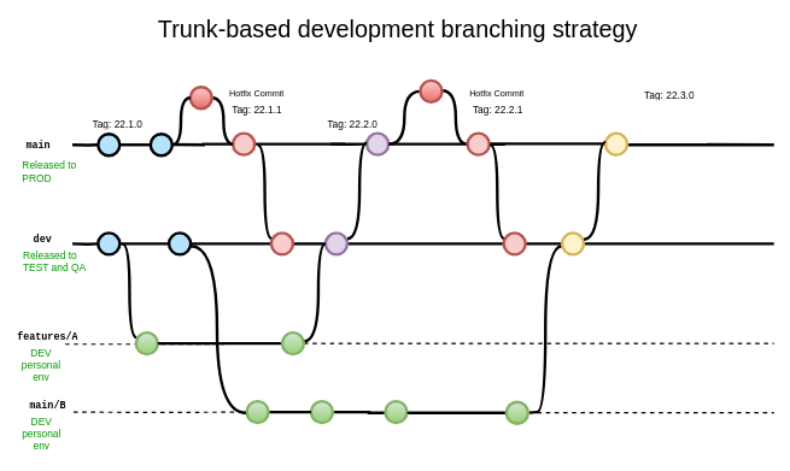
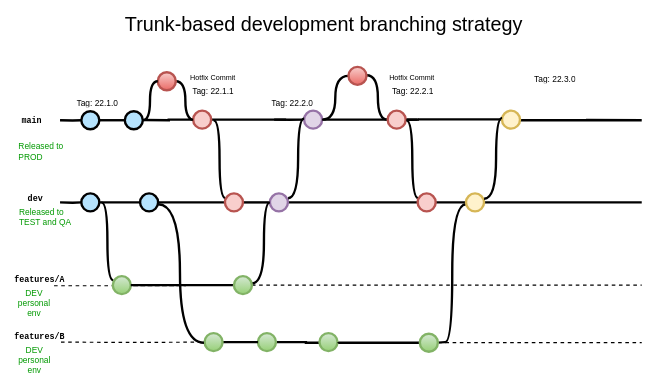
  <mxCell id="0" />
  <mxCell id="1" parent="0" />
- <mxCell id="2" value="Trunk-based development branching strategy" style="text;html=1;strokeColor=none;fillColor=none;align=center;verticalAlign=middle;whiteSpace=wrap;rounded=0;fontSize=33;fontColor=#000000;" parent="1" vertex="1"><mxGeometry x="154" y="20" width="790" height="40" as="geometry" /></mxCell>
+ <mxCell id="2" value="Trunk-based development branching strategy" style="text;html=1;strokeColor=none;fillColor=none;align=center;verticalAlign=middle;whiteSpace=wrap;rounded=0;fontSize=33;fontColor=#000000;" parent="1" vertex="1"><mxGeometry x="144" y="20" width="790" height="40" as="geometry" /></mxCell>
  <mxCell id="3" value="features/A" style="text;html=1;strokeColor=none;fillColor=none;align=center;verticalAlign=middle;whiteSpace=wrap;overflow=hidden;fontSize=14;fontStyle=1;fontFamily=Courier New;" parent="1" vertex="1"><mxGeometry x="20" y="455" width="90" height="20" as="geometry" /></mxCell>
  <mxCell id="4" value="" style="edgeStyle=orthogonalEdgeStyle;rounded=0;html=1;jettySize=auto;orthogonalLoop=1;strokeWidth=4;endArrow=none;endFill=0;startArrow=none;" parent="1" source="45" edge="1"><mxGeometry x="154.5" y="200" as="geometry"><mxPoint x="99" y="200" as="sourcePoint" /><mxPoint x="213.5" y="200" as="targetPoint" /></mxGeometry></mxCell>
  <mxCell id="5" value="main" style="text;html=1;strokeColor=none;fillColor=none;align=center;verticalAlign=middle;whiteSpace=wrap;overflow=hidden;fontSize=14;fontStyle=1;fontFamily=Courier New;" parent="1" vertex="1"><mxGeometry x="27" y="190" width="50" height="20" as="geometry" /></mxCell>
- <mxCell id="6" value="Released to PROD" style="text;html=1;strokeColor=none;fillColor=none;align=left;verticalAlign=middle;whiteSpace=wrap;overflow=hidden;fontSize=14;fontStyle=0;fontColor=#009900;" parent="1" vertex="1"><mxGeometry x="28.06" y="214" width="80.94" height="46" as="geometry" /></mxCell>
+ <mxCell id="6" value="Released to PROD" style="text;html=1;strokeColor=none;fillColor=none;align=left;verticalAlign=middle;whiteSpace=wrap;overflow=hidden;fontSize=14;fontStyle=0;fontColor=#009900;" parent="1" vertex="1"><mxGeometry x="28.06" y="229" width="80.94" height="46" as="geometry" /></mxCell>
  <mxCell id="7" value="" style="edgeStyle=orthogonalEdgeStyle;rounded=0;html=1;jettySize=auto;orthogonalLoop=1;plain-blue;endArrow=none;endFill=0;strokeWidth=4;strokeColor=#000000;startArrow=none;exitX=1;exitY=0.5;exitDx=0;exitDy=0;exitPerimeter=0;" parent="1" source="38" edge="1"><mxGeometry x="204.12" y="199" as="geometry"><mxPoint x="476" y="199" as="targetPoint" /></mxGeometry></mxCell>
  <mxCell id="8" value="" style="edgeStyle=orthogonalEdgeStyle;curved=1;rounded=0;orthogonalLoop=1;jettySize=auto;html=1;endArrow=none;endFill=0;strokeWidth=4;fontFamily=Courier New;fontSize=16;" parent="1" target="11" edge="1"><mxGeometry relative="1" as="geometry"><mxPoint x="456" y="199" as="sourcePoint" /></mxGeometry></mxCell>
  <mxCell id="9" value="" style="edgeStyle=orthogonalEdgeStyle;curved=1;rounded=0;orthogonalLoop=1;jettySize=auto;html=1;endArrow=none;endFill=0;strokeWidth=4;fontFamily=Courier New;fontSize=16;startArrow=none;" parent="1" source="20" edge="1"><mxGeometry relative="1" as="geometry"><mxPoint x="696" y="199" as="targetPoint" /></mxGeometry></mxCell>
  <mxCell id="10" value="" style="edgeStyle=orthogonalEdgeStyle;curved=1;rounded=0;orthogonalLoop=1;jettySize=auto;html=1;endArrow=none;endFill=0;strokeWidth=4;fontFamily=Courier New;fontSize=16;entryX=0;entryY=0.5;entryDx=0;entryDy=0;entryPerimeter=0;" parent="1" source="11" target="15" edge="1"><mxGeometry relative="1" as="geometry"><mxPoint x="578.12" y="294" as="targetPoint" /></mxGeometry></mxCell>
  <mxCell id="11" value="" style="verticalLabelPosition=bottom;verticalAlign=top;html=1;strokeWidth=4;shape=mxgraph.flowchart.on-page_reference;strokeColor=#9673a6;fillColor=#e1d5e7;" parent="1" vertex="1"><mxGeometry x="506" y="184" width="30" height="30" as="geometry" /></mxCell>
  <mxCell id="12" value="" style="edgeStyle=orthogonalEdgeStyle;curved=1;rounded=0;orthogonalLoop=1;jettySize=auto;html=1;endArrow=none;endFill=0;strokeWidth=4;fontFamily=Courier New;fontSize=16;" parent="1" target="20" edge="1"><mxGeometry relative="1" as="geometry"><mxPoint x="697.62" y="199" as="sourcePoint" /></mxGeometry></mxCell>
  <mxCell id="13" value="Tag: 22.1.0" style="text;html=1;strokeColor=none;fillColor=none;align=center;verticalAlign=middle;whiteSpace=wrap;overflow=hidden;fontSize=14;" parent="1" vertex="1"><mxGeometry x="116" y="160" width="91" height="20" as="geometry" /></mxCell>
  <mxCell id="14" value="" style="edgeStyle=orthogonalEdgeStyle;curved=1;rounded=0;orthogonalLoop=1;jettySize=auto;html=1;endArrow=none;endFill=0;strokeWidth=4;fontFamily=Courier New;fontSize=16;entryX=0;entryY=0.5;entryDx=0;entryDy=0;entryPerimeter=0;" parent="1" source="15" target="20" edge="1"><mxGeometry relative="1" as="geometry"><mxPoint x="790.87" y="279" as="targetPoint" /><Array as="points"><mxPoint x="629" y="125" /><mxPoint x="629" y="199" /></Array></mxGeometry></mxCell>
  <mxCell id="15" value="" style="verticalLabelPosition=bottom;verticalAlign=top;html=1;strokeWidth=4;shape=mxgraph.flowchart.on-page_reference;plain-blue;gradientColor=#EA6B66;strokeColor=#B85450;fillColor=#F8CECC;" parent="1" vertex="1"><mxGeometry x="580" y="111" width="30" height="30" as="geometry" /></mxCell>
  <mxCell id="16" value="Hotfix Commit" style="text;html=1;strokeColor=none;fillColor=none;align=center;verticalAlign=middle;whiteSpace=wrap;overflow=hidden;" parent="1" vertex="1"><mxGeometry x="646.37" y="115" width="80" height="30" as="geometry" /></mxCell>
  <mxCell id="17" value="Tag: 22.2.1" style="text;html=1;strokeColor=none;fillColor=none;align=center;verticalAlign=middle;whiteSpace=wrap;overflow=hidden;fontSize=14;" parent="1" vertex="1"><mxGeometry x="646.37" y="141" width="82.63" height="20" as="geometry" /></mxCell>
  <mxCell id="18" value="Hotfix Commit" style="text;html=1;strokeColor=none;fillColor=none;align=center;verticalAlign=middle;whiteSpace=wrap;overflow=hidden;" parent="1" vertex="1"><mxGeometry x="314" y="114" width="80" height="31" as="geometry" /></mxCell>
  <mxCell id="19" value="" style="edgeStyle=orthogonalEdgeStyle;curved=1;rounded=0;orthogonalLoop=1;jettySize=auto;html=1;endArrow=none;endFill=0;strokeWidth=4;fontFamily=Courier New;fontSize=16;" parent="1" source="11" target="20" edge="1"><mxGeometry relative="1" as="geometry"><mxPoint x="536" y="199" as="sourcePoint" /><mxPoint x="696" y="199" as="targetPoint" /></mxGeometry></mxCell>
  <mxCell id="20" value="" style="verticalLabelPosition=bottom;verticalAlign=top;html=1;strokeWidth=4;shape=mxgraph.flowchart.on-page_reference;strokeColor=#b85450;fillColor=#f8cecc;" parent="1" vertex="1"><mxGeometry x="645.37" y="184" width="30" height="30" as="geometry" /></mxCell>
  <mxCell id="21" value="Tag: 22.1.1" style="text;html=1;strokeColor=none;fillColor=none;align=center;verticalAlign=middle;whiteSpace=wrap;overflow=hidden;fontSize=14;" parent="1" vertex="1"><mxGeometry x="308.5" y="141" width="91" height="20" as="geometry" /></mxCell>
  <mxCell id="22" value="" style="edgeStyle=orthogonalEdgeStyle;rounded=0;html=1;jettySize=auto;orthogonalLoop=1;plain-blue;endArrow=none;endFill=0;strokeWidth=4;strokeColor=#000000;startArrow=none;" parent="1" edge="1"><mxGeometry x="564.24" y="198.5" as="geometry"><mxPoint x="696.12" y="198.5" as="sourcePoint" /><mxPoint x="836.12" y="198.5" as="targetPoint" /></mxGeometry></mxCell>
  <mxCell id="23" value="" style="edgeStyle=orthogonalEdgeStyle;rounded=0;html=1;jettySize=auto;orthogonalLoop=1;plain-blue;endArrow=none;endFill=0;strokeWidth=4;strokeColor=#000000;startArrow=none;" parent="1" source="42" edge="1"><mxGeometry x="704.24" y="199.5" as="geometry"><mxPoint x="836.12" y="199.5" as="sourcePoint" /><mxPoint x="976.12" y="199.5" as="targetPoint" /><Array as="points"><mxPoint x="1069" y="200" /><mxPoint x="1069" y="200" /></Array></mxGeometry></mxCell>
  <mxCell id="24" value="" style="edgeStyle=orthogonalEdgeStyle;curved=1;rounded=0;orthogonalLoop=1;jettySize=auto;html=1;endArrow=none;endFill=0;strokeWidth=4;fontFamily=Courier New;fontSize=16;entryX=0;entryY=0.5;entryDx=0;entryDy=0;entryPerimeter=0;startArrow=none;" parent="1" source="28" edge="1"><mxGeometry relative="1" as="geometry"><mxPoint x="323.87" y="200" as="targetPoint" /><mxPoint x="284.5" y="266" as="sourcePoint" /><Array as="points"><mxPoint x="308" y="200" /></Array></mxGeometry></mxCell>
  <mxCell id="25" value="" style="edgeStyle=orthogonalEdgeStyle;rounded=0;html=1;jettySize=auto;orthogonalLoop=1;plain-blue;endArrow=none;endFill=0;strokeWidth=4;strokeColor=#000000;startArrow=none;" parent="1" source="32" edge="1"><mxGeometry x="-13.88" y="337" as="geometry"><mxPoint x="1069" y="337" as="targetPoint" /><mxPoint x="99" y="337" as="sourcePoint" /></mxGeometry></mxCell>
  <mxCell id="26" value="dev" style="text;html=1;strokeColor=none;fillColor=none;align=center;verticalAlign=middle;whiteSpace=wrap;overflow=hidden;fontSize=14;fontStyle=1;fontFamily=Courier New;" parent="1" vertex="1"><mxGeometry x="27" y="320" width="62" height="20" as="geometry" /></mxCell>
  <mxCell id="27" value="Released to TEST and QA" style="text;html=1;strokeColor=none;fillColor=none;align=left;verticalAlign=middle;whiteSpace=wrap;overflow=hidden;fontSize=14;fontStyle=0;fontColor=#009900;" parent="1" vertex="1"><mxGeometry x="29.06" y="341" width="102" height="39" as="geometry" /></mxCell>
  <mxCell id="28" value="" style="verticalLabelPosition=bottom;verticalAlign=top;html=1;strokeWidth=4;shape=mxgraph.flowchart.on-page_reference;plain-blue;gradientColor=#EA6B66;strokeColor=#B85450;fillColor=#F8CECC;" parent="1" vertex="1"><mxGeometry x="262" y="120" width="30" height="30" as="geometry" /></mxCell>
  <mxCell id="29" value="" style="edgeStyle=orthogonalEdgeStyle;rounded=0;html=1;jettySize=auto;orthogonalLoop=1;plain-blue;endArrow=none;endFill=0;strokeWidth=4;strokeColor=#000000;startArrow=none;" parent="1" target="30" edge="1"><mxGeometry x="-13.88" y="337" as="geometry"><mxPoint x="1069" y="337" as="targetPoint" /><mxPoint x="99" y="337" as="sourcePoint" /></mxGeometry></mxCell>
  <mxCell id="30" value="" style="verticalLabelPosition=bottom;verticalAlign=top;html=1;strokeWidth=4;shape=mxgraph.flowchart.on-page_reference;plain-blue;gradientColor=none;fillColor=#B5E3Fe;strokeColor=#000000;" parent="1" vertex="1"><mxGeometry x="134.5" y="322" width="30" height="30" as="geometry" /></mxCell>
  <mxCell id="31" value="" style="edgeStyle=orthogonalEdgeStyle;rounded=0;html=1;jettySize=auto;orthogonalLoop=1;plain-blue;endArrow=none;endFill=0;strokeWidth=4;strokeColor=#000000;startArrow=none;" parent="1" source="37" target="32" edge="1"><mxGeometry x="-13.88" y="337" as="geometry"><mxPoint x="1069" y="337" as="targetPoint" /><mxPoint x="194.5" y="337" as="sourcePoint" /></mxGeometry></mxCell>
  <mxCell id="32" value="" style="verticalLabelPosition=bottom;verticalAlign=top;html=1;strokeWidth=4;shape=mxgraph.flowchart.on-page_reference;strokeColor=#9673a6;fillColor=#e1d5e7;" parent="1" vertex="1"><mxGeometry x="449" y="322" width="30" height="30" as="geometry" /></mxCell>
  <mxCell id="33" style="edgeStyle=orthogonalEdgeStyle;curved=1;rounded=0;html=1;entryX=0;entryY=0.5;entryPerimeter=0;endArrow=none;endFill=0;jettySize=auto;orthogonalLoop=1;strokeWidth=4;fontSize=15;entryDx=0;entryDy=0;exitX=1;exitY=0.5;exitDx=0;exitDy=0;exitPerimeter=0;" parent="1" edge="1"><mxGeometry relative="1" as="geometry"><mxPoint x="449" y="337" as="targetPoint" /><Array as="points"><mxPoint x="439" y="472" /><mxPoint x="439" y="337" /></Array><mxPoint x="419" y="472" as="sourcePoint" /></mxGeometry></mxCell>
  <mxCell id="34" style="edgeStyle=orthogonalEdgeStyle;curved=1;rounded=0;html=1;entryX=0;entryY=0.5;entryPerimeter=0;endArrow=none;endFill=0;jettySize=auto;orthogonalLoop=1;strokeWidth=4;fontSize=15;entryDx=0;entryDy=0;" parent="1" edge="1"><mxGeometry relative="1" as="geometry"><mxPoint x="168" y="337" as="targetPoint" /><Array as="points"><mxPoint x="178" y="337" /></Array><mxPoint x="188" y="467" as="sourcePoint" /></mxGeometry></mxCell>
  <mxCell id="35" style="edgeStyle=orthogonalEdgeStyle;curved=1;rounded=0;html=1;entryX=0;entryY=0.5;entryPerimeter=0;endArrow=none;endFill=0;jettySize=auto;orthogonalLoop=1;strokeWidth=4;fontSize=15;entryDx=0;entryDy=0;" parent="1" edge="1"><mxGeometry relative="1" as="geometry"><mxPoint x="355" y="200" as="targetPoint" /><Array as="points"><mxPoint x="365" y="200" /></Array><mxPoint x="375" y="330" as="sourcePoint" /></mxGeometry></mxCell>
  <mxCell id="36" value="" style="edgeStyle=orthogonalEdgeStyle;rounded=0;html=1;jettySize=auto;orthogonalLoop=1;plain-blue;endArrow=none;endFill=0;strokeWidth=4;strokeColor=#000000;startArrow=none;" parent="1" source="30" target="37" edge="1"><mxGeometry x="-13.88" y="337" as="geometry"><mxPoint x="449" y="337" as="targetPoint" /><mxPoint x="194.5" y="337" as="sourcePoint" /></mxGeometry></mxCell>
  <mxCell id="37" value="" style="verticalLabelPosition=bottom;verticalAlign=top;html=1;strokeWidth=4;shape=mxgraph.flowchart.on-page_reference;strokeColor=#b85450;fillColor=#f8cecc;" parent="1" vertex="1"><mxGeometry x="374" y="322" width="30" height="30" as="geometry" /></mxCell>
  <mxCell id="38" value="" style="verticalLabelPosition=bottom;verticalAlign=top;html=1;strokeWidth=4;shape=mxgraph.flowchart.on-page_reference;fillColor=#f8cecc;strokeColor=#b85450;" parent="1" vertex="1"><mxGeometry x="321" y="184" width="30" height="30" as="geometry" /></mxCell>
  <mxCell id="39" style="edgeStyle=orthogonalEdgeStyle;curved=1;rounded=0;html=1;entryX=0;entryY=0.5;entryPerimeter=0;endArrow=none;endFill=0;jettySize=auto;orthogonalLoop=1;strokeWidth=4;fontSize=15;entryDx=0;entryDy=0;exitX=0.75;exitY=0;exitDx=0;exitDy=0;" parent="1" edge="1"><mxGeometry relative="1" as="geometry"><mxPoint x="506" y="197" as="targetPoint" /><Array as="points"><mxPoint x="496" y="330" /><mxPoint x="496" y="197" /></Array><mxPoint x="479.25" y="330" as="sourcePoint" /></mxGeometry></mxCell>
  <mxCell id="40" style="edgeStyle=orthogonalEdgeStyle;curved=1;rounded=0;html=1;endArrow=none;endFill=0;jettySize=auto;orthogonalLoop=1;strokeWidth=4;fontSize=15;exitX=1;exitY=0.5;exitDx=0;exitDy=0;exitPerimeter=0;" parent="1" edge="1" source="66"><mxGeometry relative="1" as="geometry"><mxPoint x="776" y="340" as="targetPoint" /><Array as="points"><mxPoint x="729" y="570" /><mxPoint x="753" y="570" /><mxPoint x="753" y="340" /></Array><mxPoint x="729" y="560" as="sourcePoint" /></mxGeometry></mxCell>
  <mxCell id="41" value="" style="verticalLabelPosition=bottom;verticalAlign=top;html=1;strokeWidth=4;shape=mxgraph.flowchart.on-page_reference;strokeColor=#d6b656;fillColor=#fff2cc;" parent="1" vertex="1"><mxGeometry x="776" y="322" width="30" height="30" as="geometry" /></mxCell>
  <mxCell id="42" value="" style="verticalLabelPosition=bottom;verticalAlign=top;html=1;strokeWidth=4;shape=mxgraph.flowchart.on-page_reference;fillColor=#fff2cc;strokeColor=#d6b656;" parent="1" vertex="1"><mxGeometry x="836" y="184" width="30" height="30" as="geometry" /></mxCell>
  <mxCell id="43" style="edgeStyle=orthogonalEdgeStyle;curved=1;rounded=0;html=1;entryX=0;entryY=0.5;entryPerimeter=0;endArrow=none;endFill=0;jettySize=auto;orthogonalLoop=1;strokeWidth=4;fontSize=15;entryDx=0;entryDy=0;exitX=1;exitY=0.5;exitDx=0;exitDy=0;exitPerimeter=0;" parent="1" edge="1"><mxGeometry relative="1" as="geometry"><mxPoint x="836.12" y="196" as="targetPoint" /><Array as="points"><mxPoint x="826.12" y="331" /><mxPoint x="826.12" y="196" /></Array><mxPoint x="806.12" y="331" as="sourcePoint" /></mxGeometry></mxCell>
  <mxCell id="44" value="" style="edgeStyle=orthogonalEdgeStyle;rounded=0;html=1;jettySize=auto;orthogonalLoop=1;strokeWidth=4;endArrow=none;endFill=0;" parent="1" target="45" edge="1"><mxGeometry x="154.5" y="200" as="geometry"><mxPoint x="99" y="200" as="sourcePoint" /><mxPoint x="213.5" y="200" as="targetPoint" /></mxGeometry></mxCell>
  <mxCell id="45" value="" style="verticalLabelPosition=bottom;verticalAlign=top;html=1;strokeWidth=4;shape=mxgraph.flowchart.on-page_reference;plain-blue;gradientColor=none;fillColor=#B5E3Fe;strokeColor=#000000;" parent="1" vertex="1"><mxGeometry x="134.5" y="185" width="30" height="30" as="geometry" /></mxCell>
  <mxCell id="46" value="" style="edgeStyle=orthogonalEdgeStyle;rounded=0;orthogonalLoop=1;jettySize=auto;html=1;endArrow=none;endFill=0;" parent="1" source="47" target="45" edge="1"><mxGeometry relative="1" as="geometry" /></mxCell>
  <mxCell id="47" value="" style="verticalLabelPosition=bottom;verticalAlign=top;html=1;strokeWidth=4;shape=mxgraph.flowchart.on-page_reference;plain-blue;gradientColor=none;fillColor=#B5E3Fe;strokeColor=#000000;" parent="1" vertex="1"><mxGeometry x="207" y="185" width="30" height="30" as="geometry" /></mxCell>
  <mxCell id="48" value="" style="edgeStyle=orthogonalEdgeStyle;curved=1;rounded=0;orthogonalLoop=1;jettySize=auto;html=1;endArrow=none;endFill=0;strokeWidth=4;fontFamily=Courier New;fontSize=16;entryX=0;entryY=0.5;entryDx=0;entryDy=0;entryPerimeter=0;" parent="1" edge="1"><mxGeometry relative="1" as="geometry"><mxPoint x="262" y="135" as="targetPoint" /><mxPoint x="237" y="200" as="sourcePoint" /><Array as="points"><mxPoint x="249" y="200" /><mxPoint x="249" y="135" /></Array></mxGeometry></mxCell>
  <mxCell id="49" value="" style="edgeStyle=orthogonalEdgeStyle;rounded=0;html=1;jettySize=auto;orthogonalLoop=1;plain-blue;endArrow=none;endFill=0;strokeWidth=4;strokeColor=#000000;startArrow=none;entryX=0;entryY=0.5;entryDx=0;entryDy=0;entryPerimeter=0;" parent="1" target="38" edge="1"><mxGeometry x="67.74" y="199.5" as="geometry"><mxPoint x="308.5" y="199.5" as="targetPoint" /><mxPoint x="238.5" y="199.5" as="sourcePoint" /></mxGeometry></mxCell>
  <mxCell id="50" style="edgeStyle=orthogonalEdgeStyle;curved=1;rounded=0;html=1;entryX=0;entryY=0.5;entryPerimeter=0;endArrow=none;endFill=0;jettySize=auto;orthogonalLoop=1;strokeWidth=4;fontSize=15;entryDx=0;entryDy=0;" parent="1" edge="1"><mxGeometry relative="1" as="geometry"><mxPoint x="676.37" y="200" as="targetPoint" /><Array as="points"><mxPoint x="686.37" y="200" /></Array><mxPoint x="696.37" y="330" as="sourcePoint" /></mxGeometry></mxCell>
  <mxCell id="51" value="" style="verticalLabelPosition=bottom;verticalAlign=top;html=1;strokeWidth=4;shape=mxgraph.flowchart.on-page_reference;strokeColor=#b85450;fillColor=#f8cecc;" parent="1" vertex="1"><mxGeometry x="695.37" y="322" width="30" height="30" as="geometry" /></mxCell>
  <mxCell id="52" value="DEV personal env" style="text;html=1;strokeColor=none;fillColor=none;align=center;verticalAlign=middle;whiteSpace=wrap;overflow=hidden;fontSize=14;fontStyle=0;fontColor=#009900;" vertex="1" parent="1"><mxGeometry x="22.81" y="570" width="67.25" height="60" as="geometry" /></mxCell>
  <mxCell id="53" value="" style="edgeStyle=orthogonalEdgeStyle;rounded=0;html=1;jettySize=auto;orthogonalLoop=1;plain-blue;endArrow=none;endFill=0;strokeWidth=2;strokeColor=#000000;startArrow=none;dashed=1;" edge="1" parent="1" source="58"><mxGeometry x="-117.38" y="472" as="geometry"><mxPoint x="1069" y="475" as="targetPoint" /><mxPoint x="89" y="476" as="sourcePoint" /><Array as="points"><mxPoint x="1031" y="475" /></Array></mxGeometry></mxCell>
  <mxCell id="54" value="DEV personal env" style="text;html=1;strokeColor=none;fillColor=none;align=center;verticalAlign=middle;whiteSpace=wrap;overflow=hidden;fontSize=14;fontStyle=0;fontColor=#009900;" vertex="1" parent="1"><mxGeometry x="22.81" y="475" width="66.19" height="59" as="geometry" /></mxCell>
  <mxCell id="55" value="" style="edgeStyle=orthogonalEdgeStyle;rounded=0;html=1;jettySize=auto;orthogonalLoop=1;plain-blue;endArrow=none;endFill=0;strokeWidth=2;strokeColor=#000000;startArrow=none;dashed=1;" edge="1" parent="1" target="56"><mxGeometry x="-117.38" y="472" as="geometry"><mxPoint x="1069" y="475" as="targetPoint" /><mxPoint x="89" y="476" as="sourcePoint" /><Array as="points"><mxPoint x="309" y="476" /><mxPoint x="309" y="476" /></Array></mxGeometry></mxCell>
  <mxCell id="56" value="" style="verticalLabelPosition=bottom;verticalAlign=top;html=1;strokeWidth=4;shape=mxgraph.flowchart.on-page_reference;strokeColor=#82b366;fillColor=#d5e8d4;gradientColor=#97d077;" vertex="1" parent="1"><mxGeometry x="187" y="460" width="30" height="30" as="geometry" /></mxCell>
  <mxCell id="57" value="" style="edgeStyle=orthogonalEdgeStyle;rounded=0;html=1;jettySize=auto;orthogonalLoop=1;plain-blue;endArrow=none;endFill=0;strokeWidth=4;strokeColor=#000000;startArrow=none;" edge="1" parent="1" source="56" target="58"><mxGeometry x="-296.38" y="472" as="geometry"><mxPoint x="890" y="475" as="targetPoint" /><mxPoint x="232" y="475" as="sourcePoint" /><Array as="points" /></mxGeometry></mxCell>
  <mxCell id="58" value="" style="verticalLabelPosition=bottom;verticalAlign=top;html=1;strokeWidth=4;shape=mxgraph.flowchart.on-page_reference;gradientColor=#97d077;strokeColor=#82b366;fillColor=#d5e8d4;" vertex="1" parent="1"><mxGeometry x="389" y="460" width="30" height="30" as="geometry" /></mxCell>
  <mxCell id="59" value="" style="edgeStyle=orthogonalEdgeStyle;rounded=0;orthogonalLoop=1;jettySize=auto;html=1;strokeWidth=4;endArrow=none;endFill=0;entryX=0;entryY=0.5;entryDx=0;entryDy=0;entryPerimeter=0;" edge="1" parent="1" source="60" target="66"><mxGeometry relative="1" as="geometry"><Array as="points"><mxPoint x="509" y="570" /></Array></mxGeometry></mxCell>
  <mxCell id="60" value="" style="verticalLabelPosition=bottom;verticalAlign=top;html=1;strokeWidth=4;shape=mxgraph.flowchart.on-page_reference;strokeColor=#82b366;fillColor=#d5e8d4;gradientColor=#97d077;" vertex="1" parent="1"><mxGeometry x="429" y="555" width="30" height="30" as="geometry" /></mxCell>
  <mxCell id="61" value="" style="verticalLabelPosition=bottom;verticalAlign=top;html=1;strokeWidth=4;shape=mxgraph.flowchart.on-page_reference;strokeColor=#82b366;fillColor=#d5e8d4;gradientColor=#97d077;" vertex="1" parent="1"><mxGeometry x="531.63" y="555" width="30" height="30" as="geometry" /></mxCell>
  <mxCell id="62" value="" style="edgeStyle=orthogonalEdgeStyle;rounded=0;html=1;jettySize=auto;orthogonalLoop=1;plain-blue;endArrow=none;endFill=0;strokeWidth=2;strokeColor=#000000;startArrow=none;dashed=1;" edge="1" parent="1"><mxGeometry x="-105.81" y="571" as="geometry"><mxPoint x="1069" y="571" as="targetPoint" /><mxPoint x="561.63" y="571" as="sourcePoint" /><Array as="points" /></mxGeometry></mxCell>
  <mxCell id="63" value="" style="edgeStyle=orthogonalEdgeStyle;rounded=0;html=1;jettySize=auto;orthogonalLoop=1;plain-blue;endArrow=none;endFill=0;strokeWidth=2;strokeColor=#000000;startArrow=none;dashed=1;" edge="1" parent="1" target="65"><mxGeometry x="-105.81" y="566" as="geometry"><mxPoint x="346" y="570" as="targetPoint" /><mxPoint x="100.57" y="570" as="sourcePoint" /><Array as="points" /></mxGeometry></mxCell>
  <mxCell id="64" value="" style="edgeStyle=orthogonalEdgeStyle;rounded=0;orthogonalLoop=1;jettySize=auto;html=1;strokeWidth=4;endArrow=none;endFill=0;" edge="1" parent="1" source="65" target="60"><mxGeometry relative="1" as="geometry" /></mxCell>
  <mxCell id="65" value="" style="verticalLabelPosition=bottom;verticalAlign=top;html=1;strokeWidth=4;shape=mxgraph.flowchart.on-page_reference;strokeColor=#82b366;fillColor=#d5e8d4;gradientColor=#97d077;" vertex="1" parent="1"><mxGeometry x="340" y="555" width="30" height="30" as="geometry" /></mxCell>
  <mxCell id="66" value="" style="verticalLabelPosition=bottom;verticalAlign=top;html=1;strokeWidth=4;shape=mxgraph.flowchart.on-page_reference;strokeColor=#82b366;fillColor=#d5e8d4;gradientColor=#97d077;" vertex="1" parent="1"><mxGeometry x="699" y="556" width="30" height="30" as="geometry" /></mxCell>
  <mxCell id="67" value="Tag: 22.2.0" style="text;html=1;strokeColor=none;fillColor=none;align=center;verticalAlign=middle;whiteSpace=wrap;overflow=hidden;fontSize=14;" vertex="1" parent="1"><mxGeometry x="440.63" y="161" width="91" height="20" as="geometry" /></mxCell>
  <mxCell id="68" value="" style="verticalLabelPosition=bottom;verticalAlign=top;html=1;strokeWidth=4;shape=mxgraph.flowchart.on-page_reference;plain-blue;gradientColor=none;fillColor=#B5E3Fe;strokeColor=#000000;" vertex="1" parent="1"><mxGeometry x="232.5" y="322" width="30" height="30" as="geometry" /></mxCell>
  <mxCell id="69" style="edgeStyle=orthogonalEdgeStyle;curved=1;rounded=0;html=1;endArrow=none;endFill=0;jettySize=auto;orthogonalLoop=1;strokeWidth=4;fontSize=15;" edge="1" parent="1"><mxGeometry relative="1" as="geometry"><mxPoint x="262.5" y="340" as="targetPoint" /><Array as="points"><mxPoint x="299" y="571" /><mxPoint x="299" y="340" /></Array><mxPoint x="339" y="571" as="sourcePoint" /></mxGeometry></mxCell>
  <mxCell id="70" value="Tag: 22.3.0" style="text;html=1;strokeColor=none;fillColor=none;align=center;verticalAlign=middle;whiteSpace=wrap;overflow=hidden;fontSize=14;" vertex="1" parent="1"><mxGeometry x="879" y="120" width="91" height="20" as="geometry" /></mxCell>
- <mxCell id="71" value="main/B" style="text;html=1;strokeColor=none;fillColor=none;align=center;verticalAlign=middle;whiteSpace=wrap;overflow=hidden;fontSize=14;fontStyle=1;fontFamily=Courier New;" vertex="1" parent="1"><mxGeometry x="20" y="550" width="90" height="20" as="geometry" /></mxCell>
+ <mxCell id="71" value="features/B" style="text;html=1;strokeColor=none;fillColor=none;align=center;verticalAlign=middle;whiteSpace=wrap;overflow=hidden;fontSize=14;fontStyle=1;fontFamily=Courier New;" vertex="1" parent="1"><mxGeometry x="20" y="550" width="90" height="20" as="geometry" /></mxCell>
